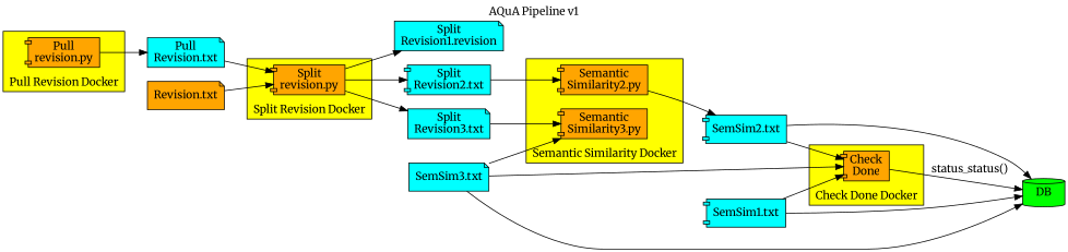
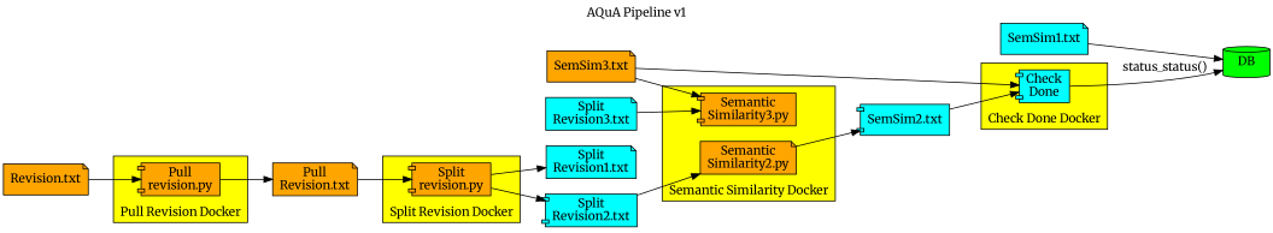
  digraph {
    fillcolor=yellow
    fontname=Merriweather
    label="AQuA Pipeline v1"
    labelloc=t
    rankdir=LR
    shappe=rectangle
    style=filled
    node [fillcolor=cyan fontname=Merriweather shape=component style=filled]
    edge [fontname=Merriweather]
    n1 [fillcolor=orange label="Pull\nrevision.py"]
    n2 [fillcolor=orange label="Split\nrevision.py"]
-   n3 [fillcolor=orange label="Semantic\nSimilarity2.py"]
+   n3 [fillcolor=orange label="Semantic\nSimilarity2.py" shape=note]
    n4 [fillcolor=orange label="Semantic\nSimilarity3.py"]
-   n5 [fillcolor=orange label="Check\nDone"]
-   n6 [label="Pull\nRevision.txt" shape=note]
-   n7 [label="Split\nRevision1.revision" shape=note]
+   n5 [label="Check\nDone"]
+   n6 [fillcolor=orange label="Pull\nRevision.txt" shape=note]
+   n7 [label="Split\nRevision1.txt" shape=note]
    n8 [label="Split\nRevision2.txt"]
    n9 [label="Split\nRevision3.txt" shape=note]
    n10 [label="SemSim2.txt"]
    n11 [fillcolor=green label=DB shape=cylinder]
-   n12 [label="SemSim1.txt"]
-   n13 [label="SemSim3.txt" shape=note]
+   n12 [label="SemSim1.txt" shape=note]
+   n13 [fillcolor=orange label="SemSim3.txt" shape=note]
    n14 [fillcolor=orange label="Revision.txt" shape=note]
    subgraph cluster_1 {
      label="Pull Revision Docker"
      labelloc=b
      n1
    }
    subgraph cluster_2 {
      label="Split Revision Docker"
      labelloc=b
      n2
    }
    subgraph cluster_3 {
      label="Semantic Similarity Docker"
      labelloc=b
      n3
      n4
    }
    subgraph cluster_4 {
      label="Check Done Docker"
      labelloc=b
      n5
    }
    n1 -> n6
    n2 -> n7
    n2 -> n8
-   n2 -> n9
    n3 -> n10
    n5 -> n11 [label="status_status()"]
    n6 -> n2
    n8 -> n3
    n9 -> n4
    n10 -> n5
-   n10 -> n11
-   n12 -> n5
    n12 -> n11
    n13 -> n4
    n13 -> n5
-   n13 -> n11
-   n14 -> n2
+   n14 -> n1
  }
